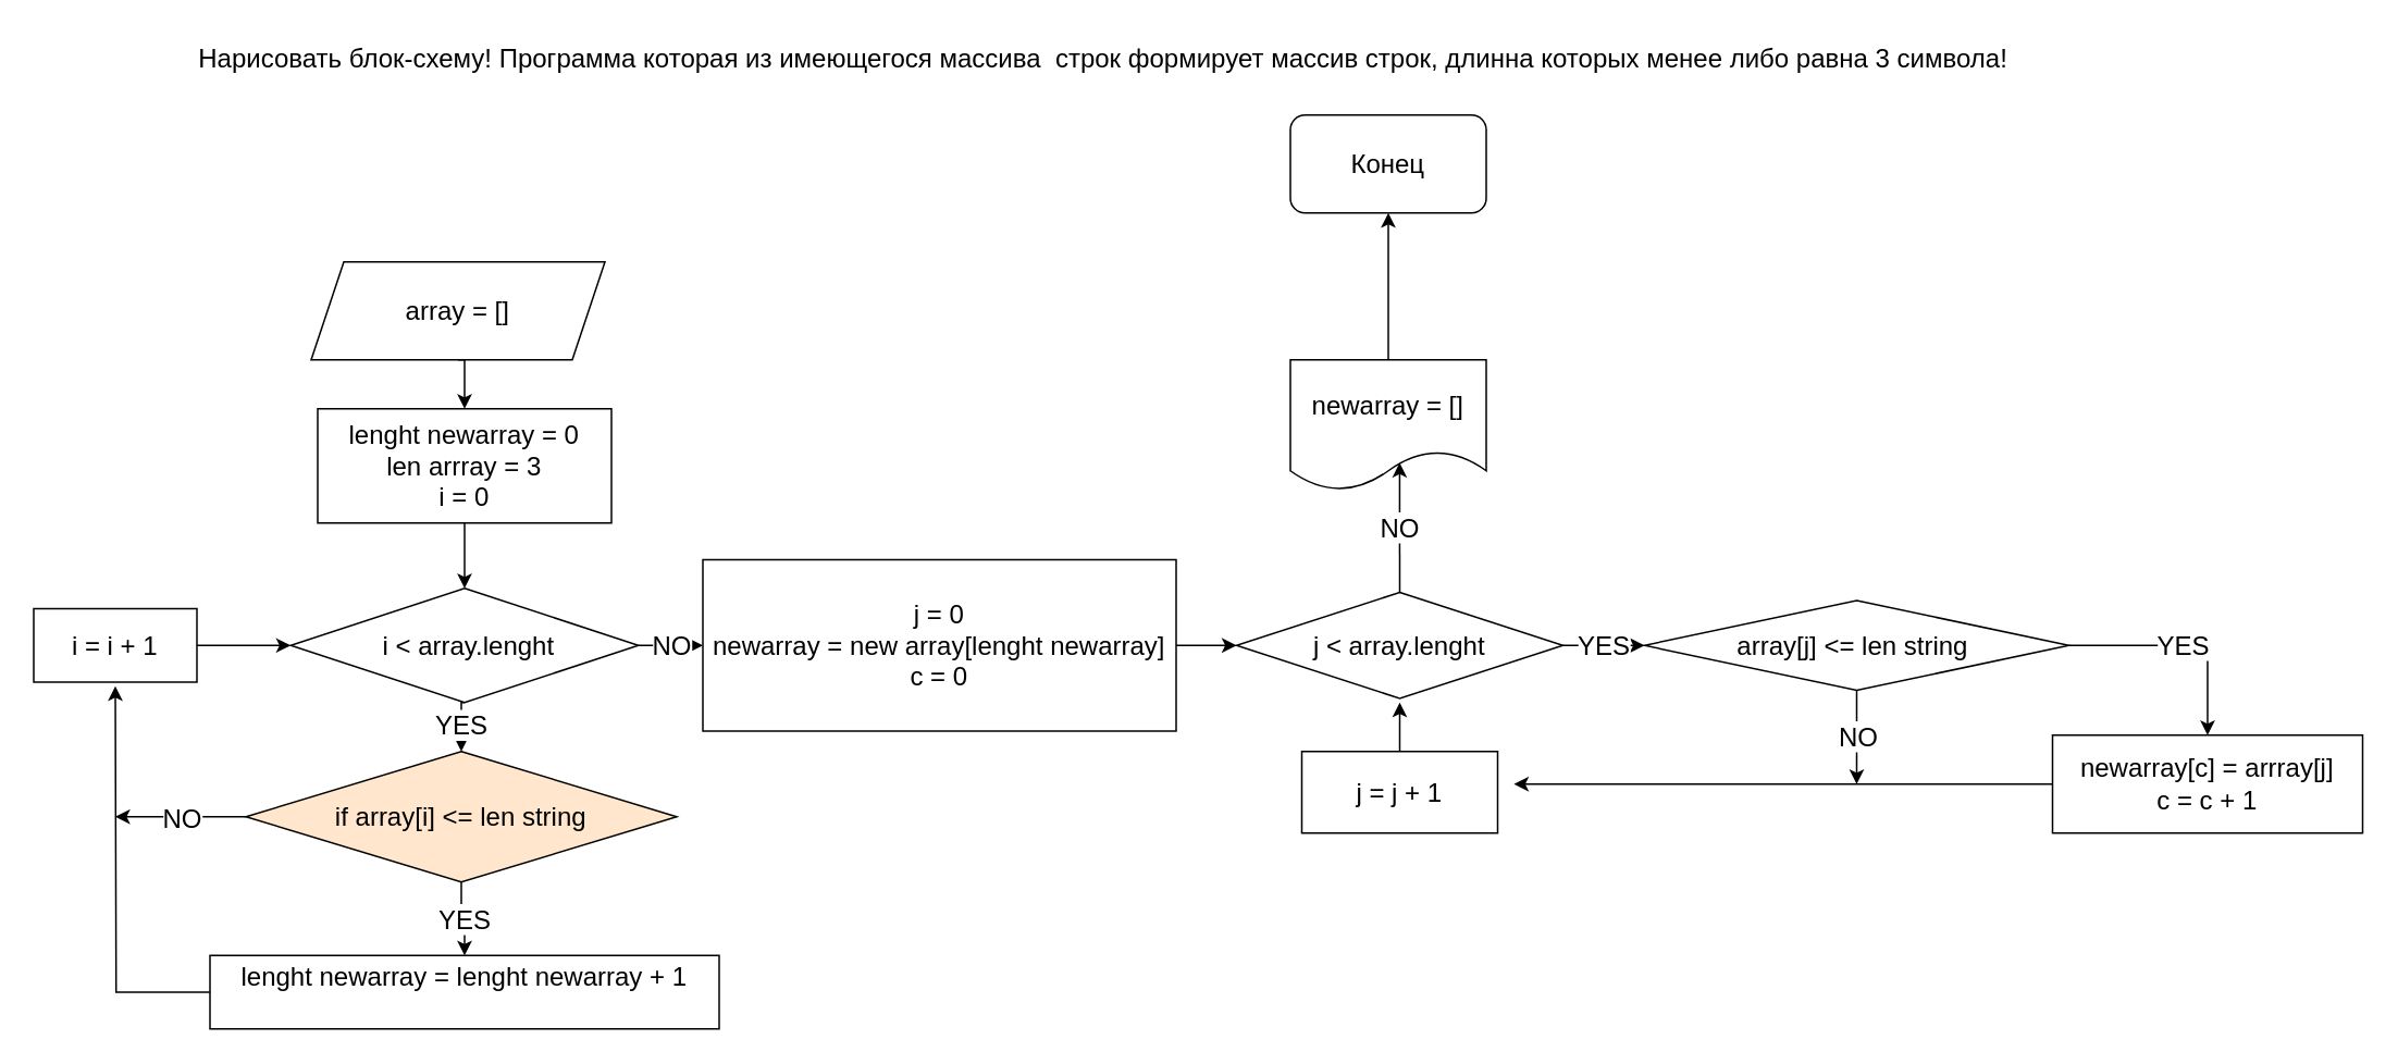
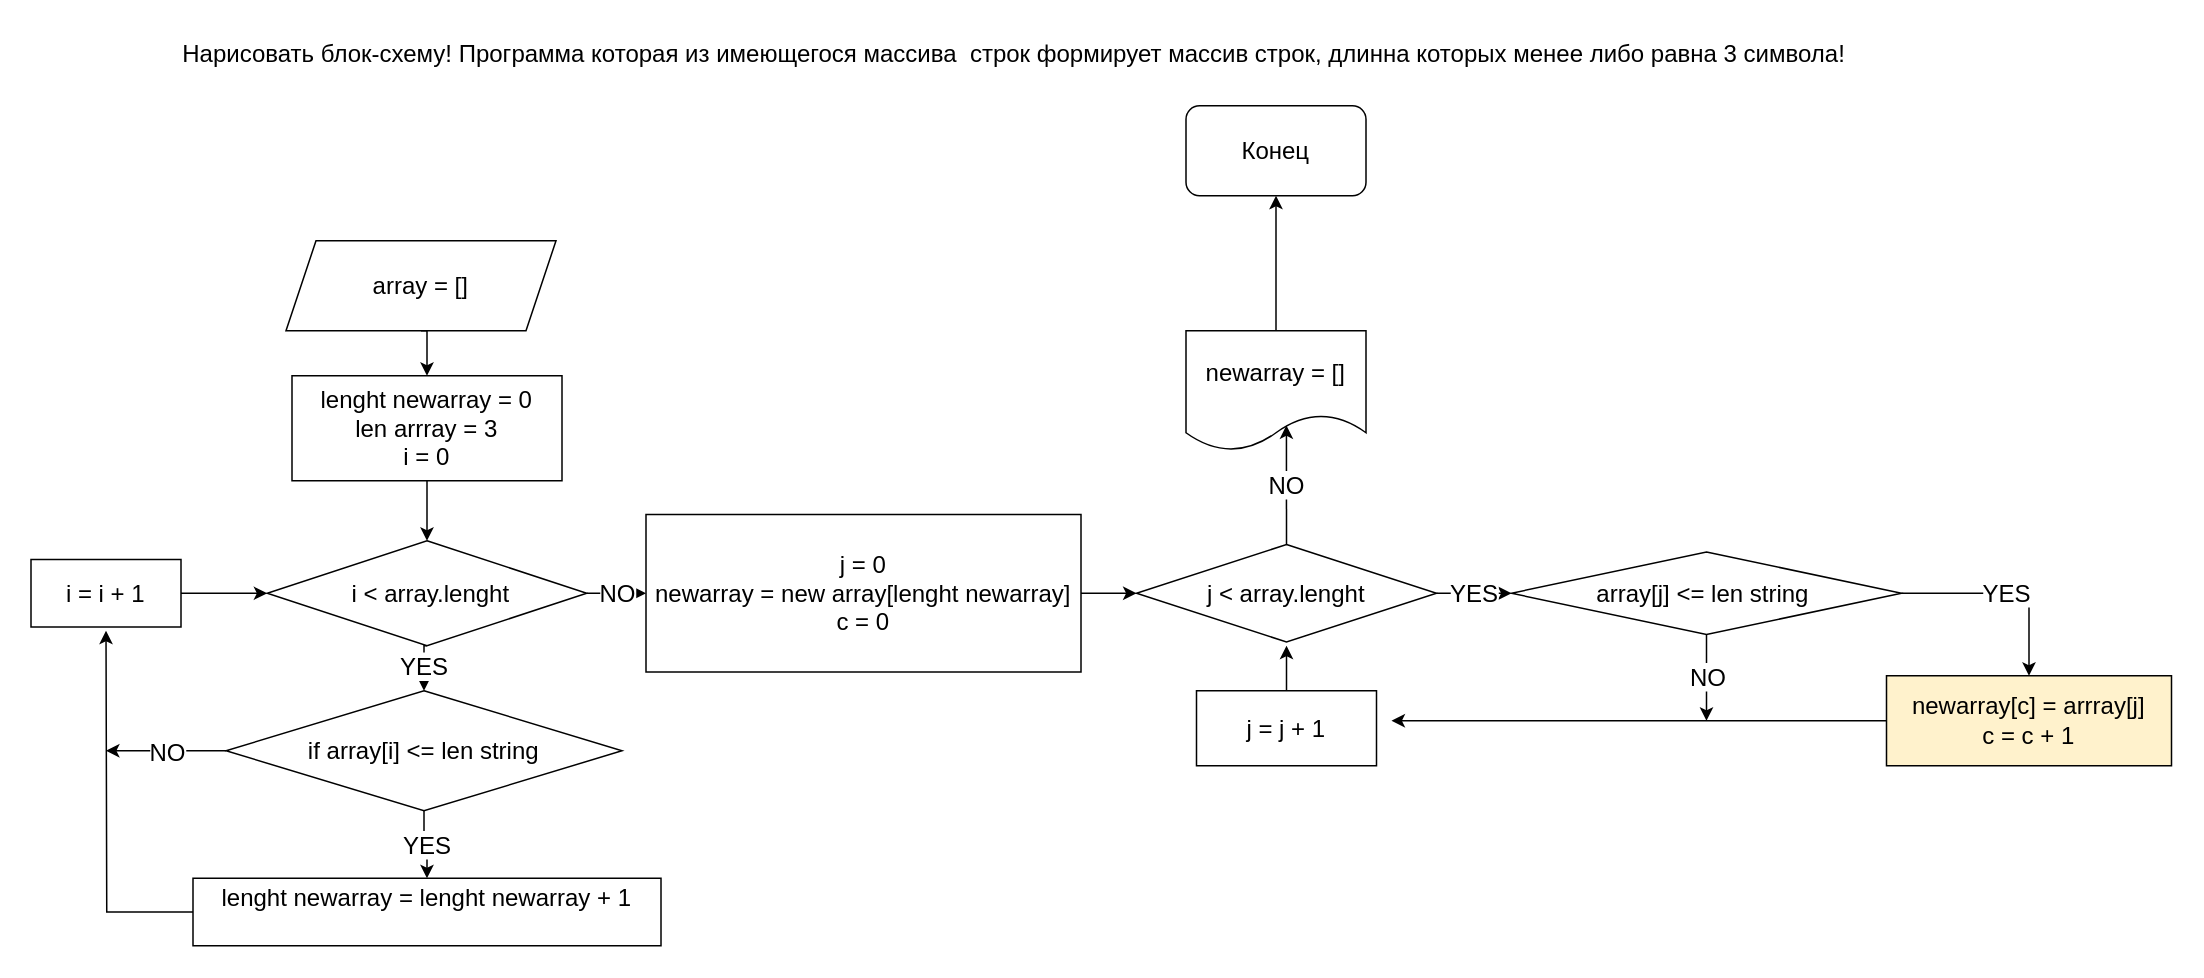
  <mxCell id="0" />
  <mxCell id="1" parent="0" />
  <mxCell id="2" style="edgeStyle=orthogonalEdgeStyle;rounded=0;orthogonalLoop=1;jettySize=auto;html=1;exitX=0.5;exitY=1;exitDx=0;exitDy=0;entryX=0.5;entryY=0;entryDx=0;entryDy=0;fontSize=16;" edge="1" parent="1" source="3" target="5"><mxGeometry relative="1" as="geometry" /></mxCell>
  <mxCell id="3" value="array = []" style="shape=parallelogram;perimeter=parallelogramPerimeter;whiteSpace=wrap;html=1;fixedSize=1;fontSize=16;" vertex="1" parent="1"><mxGeometry x="190" y="160" width="180" height="60" as="geometry" /></mxCell>
  <mxCell id="4" style="edgeStyle=orthogonalEdgeStyle;rounded=0;orthogonalLoop=1;jettySize=auto;html=1;entryX=0.5;entryY=0;entryDx=0;entryDy=0;fontSize=16;" edge="1" parent="1" source="5" target="8"><mxGeometry relative="1" as="geometry" /></mxCell>
  <mxCell id="5" value="lenght newarray = 0&lt;br&gt;len arrray = 3&lt;br&gt;i = 0" style="rounded=0;whiteSpace=wrap;html=1;fontSize=16;" vertex="1" parent="1"><mxGeometry x="194" y="250" width="180" height="70" as="geometry" /></mxCell>
  <mxCell id="6" value="YES" style="edgeStyle=orthogonalEdgeStyle;rounded=0;orthogonalLoop=1;jettySize=auto;html=1;exitX=0.5;exitY=1;exitDx=0;exitDy=0;entryX=0.5;entryY=0;entryDx=0;entryDy=0;fontSize=16;" edge="1" parent="1" source="8" target="11"><mxGeometry relative="1" as="geometry" /></mxCell>
  <mxCell id="7" value="NO" style="edgeStyle=orthogonalEdgeStyle;rounded=0;orthogonalLoop=1;jettySize=auto;html=1;exitX=1;exitY=0.5;exitDx=0;exitDy=0;fontSize=16;" edge="1" parent="1" source="8" target="17"><mxGeometry relative="1" as="geometry" /></mxCell>
  <mxCell id="8" value="&amp;nbsp;i &amp;lt; array.lenght" style="rhombus;whiteSpace=wrap;html=1;fontSize=16;" vertex="1" parent="1"><mxGeometry x="177.5" y="360" width="213" height="70" as="geometry" /></mxCell>
  <mxCell id="9" value="YES" style="edgeStyle=orthogonalEdgeStyle;rounded=0;orthogonalLoop=1;jettySize=auto;html=1;exitX=0.5;exitY=1;exitDx=0;exitDy=0;entryX=0.5;entryY=0;entryDx=0;entryDy=0;fontSize=16;" edge="1" parent="1" source="11" target="13"><mxGeometry relative="1" as="geometry" /></mxCell>
  <mxCell id="10" value="NO" style="edgeStyle=orthogonalEdgeStyle;rounded=0;orthogonalLoop=1;jettySize=auto;html=1;exitX=0;exitY=0.5;exitDx=0;exitDy=0;fontSize=16;" edge="1" parent="1" source="11"><mxGeometry relative="1" as="geometry"><mxPoint x="70" y="500" as="targetPoint" /></mxGeometry></mxCell>
- <mxCell id="11" value="if array[i] &amp;lt;= len string" style="rhombus;whiteSpace=wrap;html=1;fontSize=16;fillColor=#ffe6cc;" vertex="1" parent="1"><mxGeometry x="150" y="460" width="264" height="80" as="geometry" /></mxCell>
+ <mxCell id="11" value="if array[i] &amp;lt;= len string" style="rhombus;whiteSpace=wrap;html=1;fontSize=16;" vertex="1" parent="1"><mxGeometry x="150" y="460" width="264" height="80" as="geometry" /></mxCell>
  <mxCell id="12" style="edgeStyle=orthogonalEdgeStyle;rounded=0;orthogonalLoop=1;jettySize=auto;html=1;exitX=0;exitY=0.5;exitDx=0;exitDy=0;fontSize=16;" edge="1" parent="1" source="13"><mxGeometry relative="1" as="geometry"><mxPoint x="70" y="420" as="targetPoint" /></mxGeometry></mxCell>
  <mxCell id="13" value="lenght newarray = lenght newarray + 1&lt;br&gt;&amp;nbsp;" style="rounded=0;whiteSpace=wrap;html=1;fontSize=16;" vertex="1" parent="1"><mxGeometry x="128" y="585" width="312" height="45" as="geometry" /></mxCell>
  <mxCell id="14" style="edgeStyle=orthogonalEdgeStyle;rounded=0;orthogonalLoop=1;jettySize=auto;html=1;exitX=1;exitY=0.5;exitDx=0;exitDy=0;entryX=0;entryY=0.5;entryDx=0;entryDy=0;fontSize=16;" edge="1" parent="1" source="15" target="8"><mxGeometry relative="1" as="geometry" /></mxCell>
  <mxCell id="15" value="i = i + 1" style="rounded=0;whiteSpace=wrap;html=1;fontSize=16;" vertex="1" parent="1"><mxGeometry x="20" y="372.5" width="100" height="45" as="geometry" /></mxCell>
  <mxCell id="16" style="edgeStyle=orthogonalEdgeStyle;rounded=0;orthogonalLoop=1;jettySize=auto;html=1;exitX=1;exitY=0.5;exitDx=0;exitDy=0;entryX=0;entryY=0.5;entryDx=0;entryDy=0;fontSize=16;" edge="1" parent="1" source="17" target="20"><mxGeometry relative="1" as="geometry" /></mxCell>
  <mxCell id="17" value="j = 0&lt;br&gt;newarray = new array[lenght newarray]&lt;br&gt;c = 0" style="rounded=0;whiteSpace=wrap;html=1;fontSize=16;" vertex="1" parent="1"><mxGeometry x="430" y="342.5" width="290" height="105" as="geometry" /></mxCell>
  <mxCell id="18" value="YES" style="edgeStyle=orthogonalEdgeStyle;rounded=0;orthogonalLoop=1;jettySize=auto;html=1;exitX=1;exitY=0.5;exitDx=0;exitDy=0;entryX=0;entryY=0.5;entryDx=0;entryDy=0;fontSize=16;" edge="1" parent="1" source="20" target="23"><mxGeometry relative="1" as="geometry" /></mxCell>
  <mxCell id="19" value="NO" style="edgeStyle=orthogonalEdgeStyle;rounded=0;orthogonalLoop=1;jettySize=auto;html=1;exitX=0.5;exitY=0;exitDx=0;exitDy=0;entryX=0.558;entryY=0.788;entryDx=0;entryDy=0;entryPerimeter=0;fontSize=16;" edge="1" parent="1" source="20" target="29"><mxGeometry relative="1" as="geometry" /></mxCell>
  <mxCell id="20" value="j &amp;lt; array.lenght" style="rhombus;whiteSpace=wrap;html=1;fontSize=16;" vertex="1" parent="1"><mxGeometry x="757" y="362.5" width="200" height="65" as="geometry" /></mxCell>
  <mxCell id="21" value="YES" style="edgeStyle=orthogonalEdgeStyle;rounded=0;orthogonalLoop=1;jettySize=auto;html=1;exitX=1;exitY=0.5;exitDx=0;exitDy=0;fontSize=16;" edge="1" parent="1" source="23" target="27"><mxGeometry relative="1" as="geometry" /></mxCell>
  <mxCell id="22" value="NO" style="edgeStyle=orthogonalEdgeStyle;rounded=0;orthogonalLoop=1;jettySize=auto;html=1;exitX=0.5;exitY=1;exitDx=0;exitDy=0;fontSize=16;" edge="1" parent="1" source="23"><mxGeometry relative="1" as="geometry"><mxPoint x="1137" y="480" as="targetPoint" /></mxGeometry></mxCell>
  <mxCell id="23" value="array[j] &amp;lt;= len string&amp;nbsp;" style="rhombus;whiteSpace=wrap;html=1;fontSize=16;" vertex="1" parent="1"><mxGeometry x="1007" y="367.5" width="260" height="55" as="geometry" /></mxCell>
  <mxCell id="24" style="edgeStyle=orthogonalEdgeStyle;rounded=0;orthogonalLoop=1;jettySize=auto;html=1;exitX=0.5;exitY=0;exitDx=0;exitDy=0;fontSize=16;" edge="1" parent="1" source="25"><mxGeometry relative="1" as="geometry"><mxPoint x="857" y="430" as="targetPoint" /></mxGeometry></mxCell>
  <mxCell id="25" value="j = j + 1" style="rounded=0;whiteSpace=wrap;html=1;fontSize=16;" vertex="1" parent="1"><mxGeometry x="797" y="460" width="120" height="50" as="geometry" /></mxCell>
  <mxCell id="26" style="edgeStyle=orthogonalEdgeStyle;rounded=0;orthogonalLoop=1;jettySize=auto;html=1;fontSize=16;" edge="1" parent="1" source="27"><mxGeometry relative="1" as="geometry"><mxPoint x="927" y="480" as="targetPoint" /></mxGeometry></mxCell>
- <mxCell id="27" value="newarray[c] = arrray[j]&lt;br&gt;c = c + 1" style="rounded=0;whiteSpace=wrap;html=1;fontSize=16;" vertex="1" parent="1"><mxGeometry x="1257" y="450" width="190" height="60" as="geometry" /></mxCell>
+ <mxCell id="27" value="newarray[c] = arrray[j]&lt;br&gt;c = c + 1" style="rounded=0;whiteSpace=wrap;html=1;fontSize=16;fillColor=#fff2cc;" vertex="1" parent="1"><mxGeometry x="1257" y="450" width="190" height="60" as="geometry" /></mxCell>
  <mxCell id="28" style="edgeStyle=orthogonalEdgeStyle;rounded=0;orthogonalLoop=1;jettySize=auto;html=1;exitX=0.5;exitY=0;exitDx=0;exitDy=0;entryX=0.5;entryY=1;entryDx=0;entryDy=0;fontSize=16;" edge="1" parent="1" source="29" target="30"><mxGeometry relative="1" as="geometry" /></mxCell>
  <mxCell id="29" value="newarray = []" style="shape=document;whiteSpace=wrap;html=1;boundedLbl=1;fontSize=16;" vertex="1" parent="1"><mxGeometry x="790" y="220" width="120" height="80" as="geometry" /></mxCell>
  <mxCell id="30" value="Конец" style="rounded=1;whiteSpace=wrap;html=1;fontSize=16;" vertex="1" parent="1"><mxGeometry x="790" y="70" width="120" height="60" as="geometry" /></mxCell>
  <mxCell id="31" value="Нарисовать блок-схему! Программа которая из имеющегося массива&amp;nbsp; строк формирует массив строк, длинна которых менее либо равна 3 символа!" style="text;html=1;align=center;verticalAlign=middle;resizable=0;points=[];autosize=1;strokeColor=none;fillColor=none;fontSize=16;" vertex="1" parent="1"><mxGeometry x="110" y="20" width="1130" height="30" as="geometry" /></mxCell>
